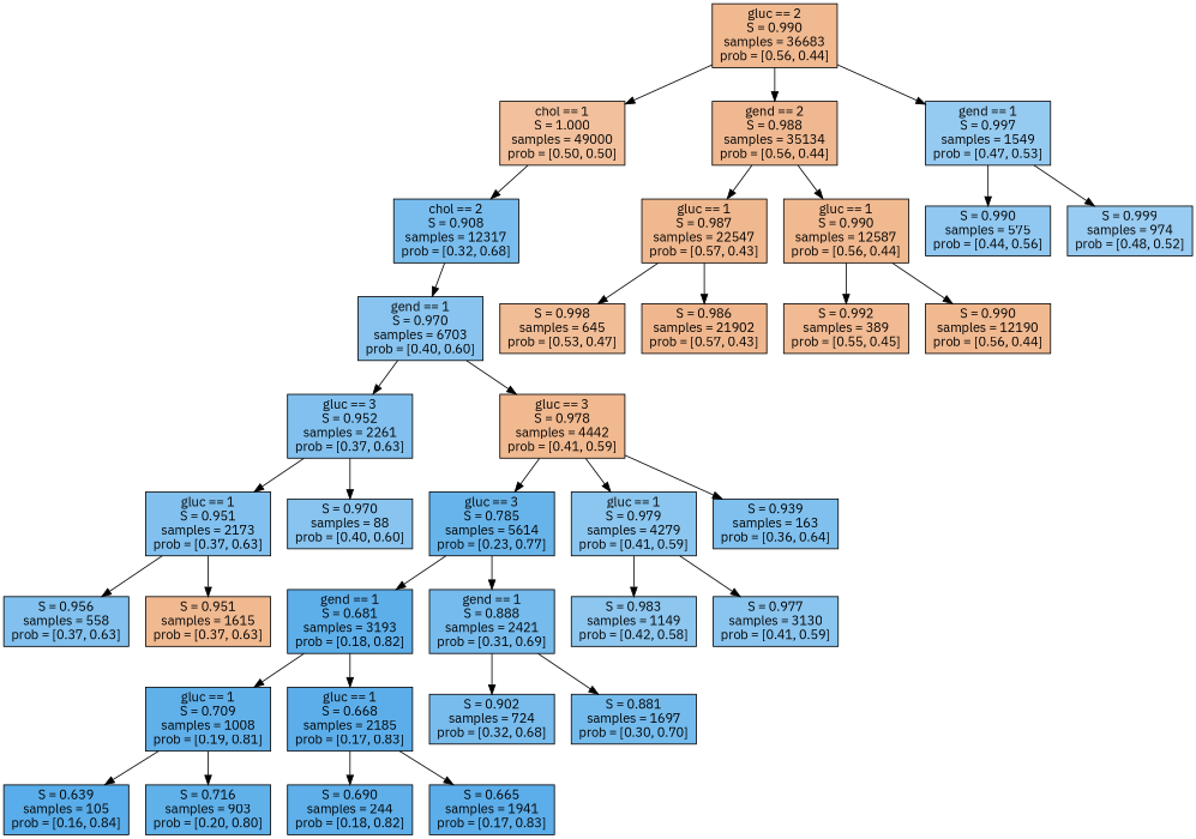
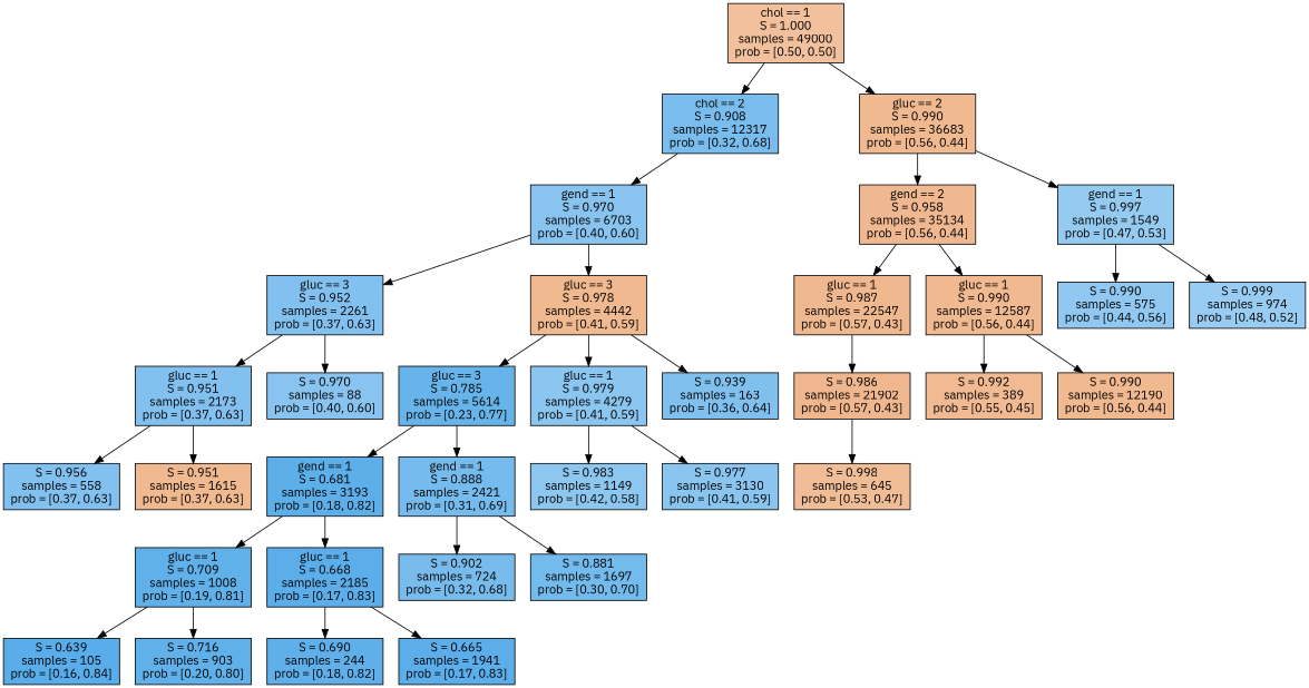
  digraph {
    fontname="IBM Plex Sans"
    node [color=black fillcolor="#E581398E" fontname="IBM Plex Sans" shape=box style=filled]
    edge [fontname="IBM Plex Sans"]
    n1 [fillcolor="#E581397F" label="chol == 1\nS = 1.000\nsamples = 49000\nprob = [0.50, 0.50]"]
    n2 [fillcolor="#399DE5AC" label="chol == 2\nS = 0.908\nsamples = 12317\nprob = [0.32, 0.68]"]
    n3 [label="gluc == 2\nS = 0.990\nsamples = 36683\nprob = [0.56, 0.44]"]
    n4 [fillcolor="#399DE599" label="gend == 1\nS = 0.970\nsamples = 6703\nprob = [0.40, 0.60]"]
-   n5 [fillcolor="#E581398F" label="gend == 2\nS = 0.988\nsamples = 35134\nprob = [0.56, 0.44]"]
+   n5 [fillcolor="#E581398F" label="gend == 2\nS = 0.958\nsamples = 35134\nprob = [0.56, 0.44]"]
    n6 [fillcolor="#399DE587" label="gend == 1\nS = 0.997\nsamples = 1549\nprob = [0.47, 0.53]"]
    n7 [fillcolor="#399DE5C3" label="gluc == 3\nS = 0.785\nsamples = 5614\nprob = [0.23, 0.77]"]
    n8 [fillcolor="#399DE5D0" label="gend == 1\nS = 0.681\nsamples = 3193\nprob = [0.18, 0.82]"]
    n9 [fillcolor="#399DE5B1" label="gend == 1\nS = 0.888\nsamples = 2421\nprob = [0.31, 0.69]"]
    n10 [fillcolor="#399DE5A0" label="gluc == 3\nS = 0.952\nsamples = 2261\nprob = [0.37, 0.63]"]
    n11 [label="gluc == 3\nS = 0.978\nsamples = 4442\nprob = [0.41, 0.59]"]
    n12 [fillcolor="#399DE5CD" label="gluc == 1\nS = 0.709\nsamples = 1008\nprob = [0.19, 0.81]"]
    n13 [fillcolor="#399DE5D2" label="gluc == 1\nS = 0.668\nsamples = 2185\nprob = [0.17, 0.83]"]
    n14 [fillcolor="#399DE5AD" label="S = 0.902\nsamples = 724\nprob = [0.32, 0.68]"]
    n15 [fillcolor="#399DE5B2" label="S = 0.881\nsamples = 1697\nprob = [0.30, 0.70]"]
    n16 [fillcolor="#399DE5D5" label="S = 0.639\nsamples = 105\nprob = [0.16, 0.84]"]
    n17 [fillcolor="#399DE5CC" label="S = 0.716\nsamples = 903\nprob = [0.20, 0.80]"]
    n18 [fillcolor="#399DE5CF" label="S = 0.690\nsamples = 244\nprob = [0.18, 0.82]"]
    n19 [fillcolor="#399DE5D2" label="S = 0.665\nsamples = 1941\nprob = [0.17, 0.83]"]
    n20 [fillcolor="#399DE5A0" label="gluc == 1\nS = 0.951\nsamples = 2173\nprob = [0.37, 0.63]"]
    n21 [fillcolor="#399DE599" label="S = 0.970\nsamples = 88\nprob = [0.40, 0.60]"]
    n22 [fillcolor="#399DE595" label="gluc == 1\nS = 0.979\nsamples = 4279\nprob = [0.41, 0.59]"]
    n23 [fillcolor="#399DE5A4" label="S = 0.939\nsamples = 163\nprob = [0.36, 0.64]"]
    n24 [fillcolor="#399DE5A0" label="S = 0.956\nsamples = 558\nprob = [0.37, 0.63]"]
    n25 [label="S = 0.951\nsamples = 1615\nprob = [0.37, 0.63]"]
    n26 [fillcolor="#399DE592" label="S = 0.983\nsamples = 1149\nprob = [0.42, 0.58]"]
    n27 [fillcolor="#399DE596" label="S = 0.977\nsamples = 3130\nprob = [0.41, 0.59]"]
    n28 [fillcolor="#E5813990" label="gluc == 1\nS = 0.987\nsamples = 22547\nprob = [0.57, 0.43]"]
    n29 [label="gluc == 1\nS = 0.990\nsamples = 12587\nprob = [0.56, 0.44]"]
    n30 [fillcolor="#399DE58E" label="S = 0.990\nsamples = 575\nprob = [0.44, 0.56]"]
    n31 [fillcolor="#399DE583" label="S = 0.999\nsamples = 974\nprob = [0.48, 0.52]"]
    n32 [fillcolor="#E5813986" label="S = 0.998\nsamples = 645\nprob = [0.53, 0.47]"]
    n33 [fillcolor="#E5813991" label="S = 0.986\nsamples = 21902\nprob = [0.57, 0.43]"]
    n34 [fillcolor="#E581398C" label="S = 0.992\nsamples = 389\nprob = [0.55, 0.45]"]
    n35 [label="S = 0.990\nsamples = 12190\nprob = [0.56, 0.44]"]
    n1 -> n2
-   n3 -> n1
+   n1 -> n3
    n2 -> n4
    n3 -> n5
    n3 -> n6
    n4 -> n10
    n4 -> n11
    n5 -> n28
    n5 -> n29
    n6 -> n30
    n6 -> n31
    n7 -> n8
    n7 -> n9
    n8 -> n12
    n8 -> n13
    n9 -> n14
    n9 -> n15
    n10 -> n20
    n10 -> n21
    n11 -> n7
    n11 -> n22
    n11 -> n23
    n12 -> n16
    n12 -> n17
    n13 -> n18
    n13 -> n19
    n20 -> n24
    n20 -> n25
    n22 -> n26
    n22 -> n27
-   n28 -> n32
+   n33 -> n32
    n28 -> n33
    n29 -> n34
    n29 -> n35
  }
